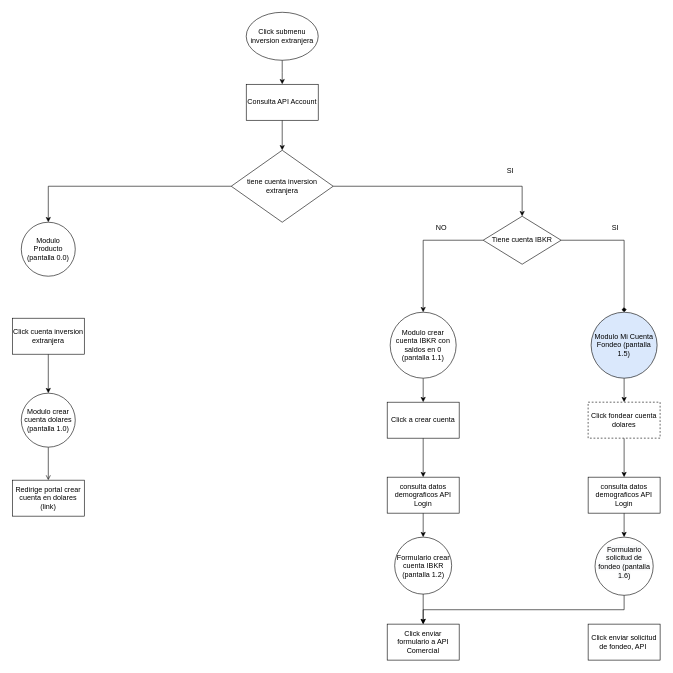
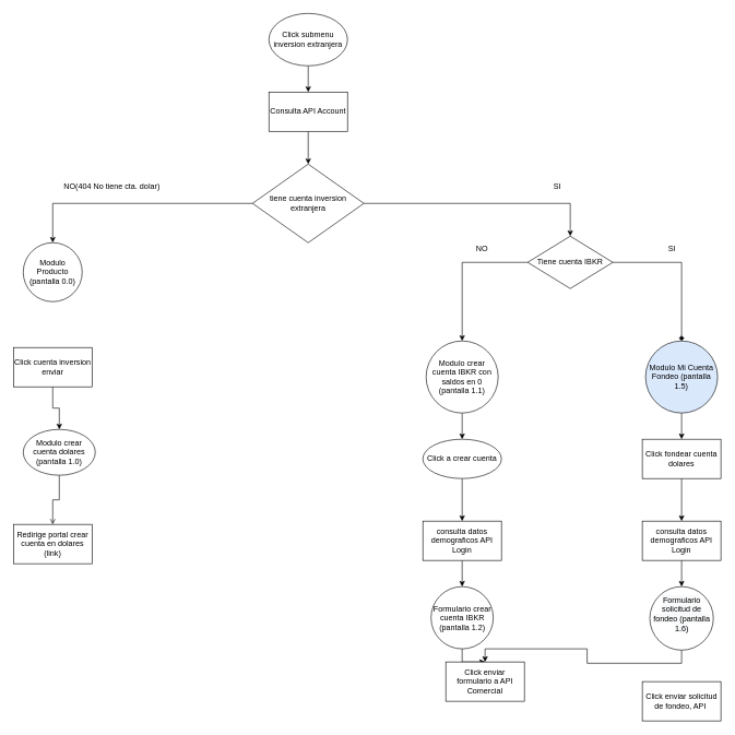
  <mxCell id="0" />
  <mxCell id="1" parent="0" />
  <mxCell id="2" style="edgeStyle=orthogonalEdgeStyle;rounded=0;orthogonalLoop=1;jettySize=auto;html=1;exitX=0.5;exitY=1;exitDx=0;exitDy=0;entryX=0.5;entryY=0;entryDx=0;entryDy=0;" parent="1" source="3" edge="1"><mxGeometry relative="1" as="geometry"><mxPoint x="470" y="140" as="targetPoint" /></mxGeometry></mxCell>
  <mxCell id="3" value="Click submenu inversion extranjera" style="ellipse;whiteSpace=wrap;html=1;" parent="1" vertex="1"><mxGeometry x="410" y="20" width="120" height="80" as="geometry" /></mxCell>
  <mxCell id="4" style="edgeStyle=orthogonalEdgeStyle;rounded=0;orthogonalLoop=1;jettySize=auto;html=1;exitX=0;exitY=0.5;exitDx=0;exitDy=0;entryX=0.5;entryY=0;entryDx=0;entryDy=0;" parent="1" source="6" target="9" edge="1"><mxGeometry relative="1" as="geometry" /></mxCell>
  <mxCell id="5" style="edgeStyle=orthogonalEdgeStyle;rounded=0;orthogonalLoop=1;jettySize=auto;html=1;exitX=1;exitY=0.5;exitDx=0;exitDy=0;entryX=0.5;entryY=0;entryDx=0;entryDy=0;" edge="1" parent="1" source="6" target="26"><mxGeometry relative="1" as="geometry" /></mxCell>
  <mxCell id="6" value="tiene cuenta inversion extranjera" style="rhombus;whiteSpace=wrap;html=1;" parent="1" vertex="1"><mxGeometry x="385" y="250" width="170" height="120" as="geometry" /></mxCell>
  <mxCell id="7" style="edgeStyle=orthogonalEdgeStyle;rounded=0;orthogonalLoop=1;jettySize=auto;html=1;exitX=0.5;exitY=1;exitDx=0;exitDy=0;entryX=0.5;entryY=0;entryDx=0;entryDy=0;" parent="1" source="8" target="6" edge="1"><mxGeometry relative="1" as="geometry"><mxPoint x="467.5" y="580" as="sourcePoint" /></mxGeometry></mxCell>
  <mxCell id="8" value="Consulta API Account" style="rounded=0;whiteSpace=wrap;html=1;" parent="1" vertex="1"><mxGeometry x="410" y="140" width="120" height="60" as="geometry" /></mxCell>
  <mxCell id="9" value="Modulo Producto (pantalla 0.0)" style="ellipse;whiteSpace=wrap;html=1;aspect=fixed;" parent="1" vertex="1"><mxGeometry x="35" y="370" width="90" height="90" as="geometry" /></mxCell>
  <mxCell id="10" style="edgeStyle=orthogonalEdgeStyle;rounded=0;orthogonalLoop=1;jettySize=auto;html=1;exitX=0.5;exitY=1;exitDx=0;exitDy=0;entryX=0.5;entryY=0;entryDx=0;entryDy=0;" edge="1" parent="1" source="11" target="34"><mxGeometry relative="1" as="geometry" /></mxCell>
  <mxCell id="11" value="Modulo Mi Cuenta Fondeo (pantalla 1.5)" style="ellipse;whiteSpace=wrap;html=1;aspect=fixed;fillColor=#dae8fc;" parent="1" vertex="1"><mxGeometry x="985" y="520" width="110" height="110" as="geometry" /></mxCell>
  <mxCell id="12" style="edgeStyle=orthogonalEdgeStyle;rounded=0;orthogonalLoop=1;jettySize=auto;html=1;exitX=0.5;exitY=1;exitDx=0;exitDy=0;entryX=0.5;entryY=0;entryDx=0;entryDy=0;endArrow=open;" parent="1" source="13" target="16" edge="1"><mxGeometry relative="1" as="geometry" /></mxCell>
- <mxCell id="13" value="Modulo crear cuenta dolares (pantalla 1.0)" style="ellipse;whiteSpace=wrap;html=1;aspect=fixed;" parent="1" vertex="1"><mxGeometry x="35" y="655" width="90" height="90" as="geometry" /></mxCell>
+ <mxCell id="13" value="Modulo crear cuenta dolares (pantalla 1.0)" style="ellipse;whiteSpace=wrap;html=1;aspect=fixed;" parent="1" vertex="1"><mxGeometry x="35" y="655" width="110" height="70" as="geometry" /></mxCell>
+ <mxCell id="14" value="NO(404 No tiene cta. dolar)" style="text;html=1;align=center;verticalAlign=middle;resizable=0;points=[];autosize=1;strokeColor=none;fillColor=none;" parent="1" vertex="1"><mxGeometry x="85" y="270" width="170" height="30" as="geometry" /></mxCell>
  <mxCell id="15" value="SI" style="text;html=1;align=center;verticalAlign=middle;resizable=0;points=[];autosize=1;strokeColor=none;fillColor=none;" parent="1" vertex="1"><mxGeometry x="835" y="270" width="30" height="30" as="geometry" /></mxCell>
  <mxCell id="16" value="Redirige portal crear cuenta en dolares (link)" style="rounded=0;whiteSpace=wrap;html=1;" parent="1" vertex="1"><mxGeometry x="20" y="800" width="120" height="60" as="geometry" /></mxCell>
  <mxCell id="17" style="edgeStyle=orthogonalEdgeStyle;rounded=0;orthogonalLoop=1;jettySize=auto;html=1;exitX=0.5;exitY=1;exitDx=0;exitDy=0;entryX=0.5;entryY=0;entryDx=0;entryDy=0;" parent="1" source="18" target="23" edge="1"><mxGeometry relative="1" as="geometry" /></mxCell>
- <mxCell id="18" value="Click a crear cuenta" style="rounded=0;whiteSpace=wrap;html=1;" parent="1" vertex="1"><mxGeometry x="645" y="670" width="120" height="60" as="geometry" /></mxCell>
+ <mxCell id="18" value="Click a crear cuenta" style="ellipse;whiteSpace=wrap;html=1;" parent="1" vertex="1"><mxGeometry x="645" y="670" width="120" height="60" as="geometry" /></mxCell>
  <mxCell id="19" style="edgeStyle=orthogonalEdgeStyle;rounded=0;orthogonalLoop=1;jettySize=auto;html=1;exitX=0.5;exitY=1;exitDx=0;exitDy=0;entryX=0.5;entryY=0;entryDx=0;entryDy=0;" parent="1" source="20" target="21" edge="1"><mxGeometry relative="1" as="geometry" /></mxCell>
  <mxCell id="20" value="Formulario crear cuenta IBKR (pantalla 1.2)" style="ellipse;whiteSpace=wrap;html=1;aspect=fixed;" parent="1" vertex="1"><mxGeometry x="657.5" y="895" width="95" height="95" as="geometry" /></mxCell>
- <mxCell id="21" value="Click enviar formulario a API Comercial" style="rounded=0;whiteSpace=wrap;html=1;" parent="1" vertex="1"><mxGeometry x="645" y="1040" width="120" height="60" as="geometry" /></mxCell>
+ <mxCell id="21" value="Click enviar formulario a API Comercial" style="rounded=0;whiteSpace=wrap;html=1;" parent="1" vertex="1"><mxGeometry x="680" y="1010" width="120" height="60" as="geometry" /></mxCell>
  <mxCell id="22" style="edgeStyle=orthogonalEdgeStyle;rounded=0;orthogonalLoop=1;jettySize=auto;html=1;exitX=0.5;exitY=1;exitDx=0;exitDy=0;entryX=0.5;entryY=0;entryDx=0;entryDy=0;" parent="1" source="23" target="20" edge="1"><mxGeometry relative="1" as="geometry" /></mxCell>
  <mxCell id="23" value="consulta datos demograficos API Login" style="rounded=0;whiteSpace=wrap;html=1;" parent="1" vertex="1"><mxGeometry x="645" y="795" width="120" height="60" as="geometry" /></mxCell>
  <mxCell id="24" style="edgeStyle=orthogonalEdgeStyle;rounded=0;orthogonalLoop=1;jettySize=auto;html=1;exitX=1;exitY=0.5;exitDx=0;exitDy=0;entryX=0.5;entryY=0;entryDx=0;entryDy=0;endArrow=diamond;" edge="1" parent="1" source="26" target="11"><mxGeometry relative="1" as="geometry" /></mxCell>
  <mxCell id="25" style="edgeStyle=orthogonalEdgeStyle;rounded=0;orthogonalLoop=1;jettySize=auto;html=1;exitX=0;exitY=0.5;exitDx=0;exitDy=0;entryX=0.5;entryY=0;entryDx=0;entryDy=0;" edge="1" parent="1" source="26" target="28"><mxGeometry relative="1" as="geometry" /></mxCell>
  <mxCell id="26" value="Tiene cuenta IBKR" style="rhombus;whiteSpace=wrap;html=1;" vertex="1" parent="1"><mxGeometry x="805" y="360" width="130" height="80" as="geometry" /></mxCell>
  <mxCell id="27" style="edgeStyle=orthogonalEdgeStyle;rounded=0;orthogonalLoop=1;jettySize=auto;html=1;exitX=0.5;exitY=1;exitDx=0;exitDy=0;entryX=0.5;entryY=0;entryDx=0;entryDy=0;" edge="1" parent="1" source="28" target="18"><mxGeometry relative="1" as="geometry" /></mxCell>
  <mxCell id="28" value="Modulo crear cuenta IBKR con saldos en 0 (pantalla 1.1)" style="ellipse;whiteSpace=wrap;html=1;aspect=fixed;" vertex="1" parent="1"><mxGeometry x="650" y="520" width="110" height="110" as="geometry" /></mxCell>
  <mxCell id="29" value="NO" style="text;html=1;align=center;verticalAlign=middle;resizable=0;points=[];autosize=1;strokeColor=none;fillColor=none;" vertex="1" parent="1"><mxGeometry x="715" y="365" width="40" height="30" as="geometry" /></mxCell>
  <mxCell id="30" value="SI" style="text;html=1;align=center;verticalAlign=middle;resizable=0;points=[];autosize=1;strokeColor=none;fillColor=none;" vertex="1" parent="1"><mxGeometry x="1010" y="365" width="30" height="30" as="geometry" /></mxCell>
  <mxCell id="31" style="edgeStyle=orthogonalEdgeStyle;rounded=0;orthogonalLoop=1;jettySize=auto;html=1;exitX=0.5;exitY=1;exitDx=0;exitDy=0;entryX=0.5;entryY=0;entryDx=0;entryDy=0;" edge="1" parent="1" source="32" target="13"><mxGeometry relative="1" as="geometry" /></mxCell>
- <mxCell id="32" value="Click cuenta inversion extranjera" style="rounded=0;whiteSpace=wrap;html=1;" vertex="1" parent="1"><mxGeometry x="20" y="530" width="120" height="60" as="geometry" /></mxCell>
+ <mxCell id="32" value="Click cuenta inversion enviar" style="rounded=0;whiteSpace=wrap;html=1;" vertex="1" parent="1"><mxGeometry x="20" y="530" width="120" height="60" as="geometry" /></mxCell>
  <mxCell id="33" style="edgeStyle=orthogonalEdgeStyle;rounded=0;orthogonalLoop=1;jettySize=auto;html=1;exitX=0.5;exitY=1;exitDx=0;exitDy=0;entryX=0.5;entryY=0;entryDx=0;entryDy=0;" edge="1" parent="1" source="34" target="36"><mxGeometry relative="1" as="geometry" /></mxCell>
- <mxCell id="34" value="Click fondear cuenta dolares" style="rounded=0;whiteSpace=wrap;html=1;dashed=1;" vertex="1" parent="1"><mxGeometry x="980" y="670" width="120" height="60" as="geometry" /></mxCell>
+ <mxCell id="34" value="Click fondear cuenta dolares" style="rounded=0;whiteSpace=wrap;html=1;" vertex="1" parent="1"><mxGeometry x="980" y="670" width="120" height="60" as="geometry" /></mxCell>
  <mxCell id="35" style="edgeStyle=orthogonalEdgeStyle;rounded=0;orthogonalLoop=1;jettySize=auto;html=1;exitX=0.5;exitY=1;exitDx=0;exitDy=0;entryX=0.5;entryY=0;entryDx=0;entryDy=0;" edge="1" parent="1" source="36" target="38"><mxGeometry relative="1" as="geometry" /></mxCell>
  <mxCell id="36" value="consulta datos demograficos API Login" style="rounded=0;whiteSpace=wrap;html=1;" vertex="1" parent="1"><mxGeometry x="980" y="795" width="120" height="60" as="geometry" /></mxCell>
  <mxCell id="37" style="edgeStyle=orthogonalEdgeStyle;rounded=0;orthogonalLoop=1;jettySize=auto;html=1;exitX=0.5;exitY=1;exitDx=0;exitDy=0;" edge="1" parent="1" source="38" target="21"><mxGeometry relative="1" as="geometry" /></mxCell>
  <mxCell id="38" value="&#10;&lt;span style=&quot;color: rgb(0, 0, 0); font-family: Helvetica; font-size: 12px; font-style: normal; font-variant-ligatures: normal; font-variant-caps: normal; font-weight: 400; letter-spacing: normal; orphans: 2; text-align: center; text-indent: 0px; text-transform: none; widows: 2; word-spacing: 0px; -webkit-text-stroke-width: 0px; background-color: rgb(248, 249, 250); text-decoration-thickness: initial; text-decoration-style: initial; text-decoration-color: initial; float: none; display: inline !important;&quot;&gt;Formulario solicitud de fondeo (pantalla 1.6)&lt;/span&gt;&#10;&#10;" style="ellipse;whiteSpace=wrap;html=1;aspect=fixed;" vertex="1" parent="1"><mxGeometry x="991.5" y="895" width="97" height="97" as="geometry" /></mxCell>
  <mxCell id="39" value="Click enviar solicitud de fondeo, API&amp;nbsp;" style="rounded=0;whiteSpace=wrap;html=1;" vertex="1" parent="1"><mxGeometry x="980" y="1040" width="120" height="60" as="geometry" /></mxCell>
